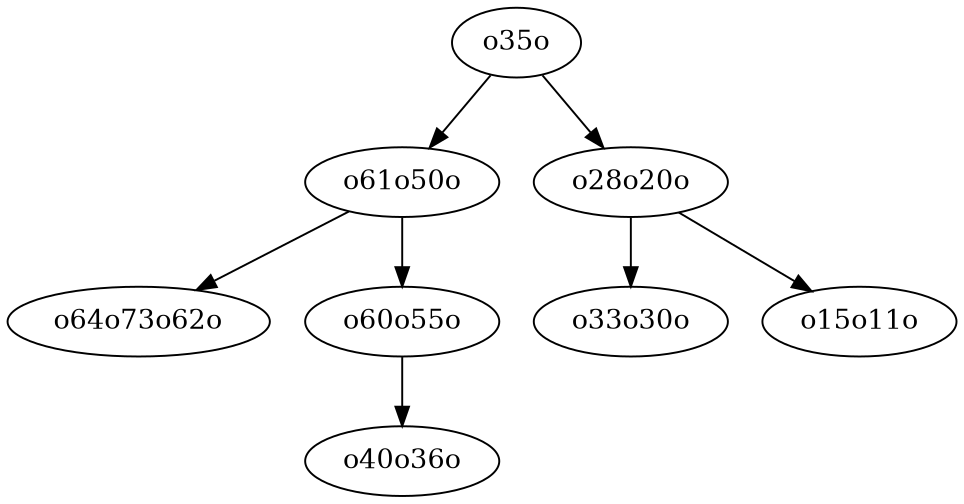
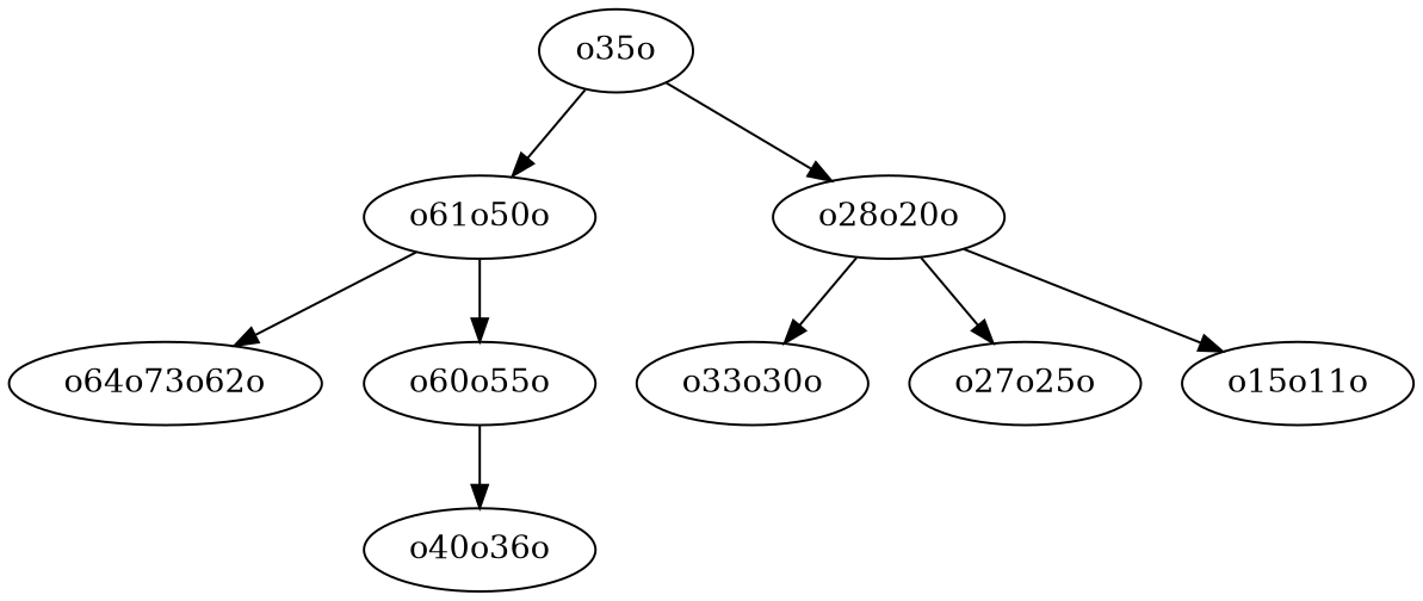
  digraph {
    o35o
    o61o50o
    o28o20o
    n4 [label=o64o73o62o]
    o60o55o
    o33o30o
+   o27o25o
    o15o11o
    o40o36o
    o35o -> o61o50o
    o35o -> o28o20o
    o61o50o -> n4
    o61o50o -> o60o55o
    o28o20o -> o33o30o
+   o28o20o -> o27o25o
    o28o20o -> o15o11o
    o60o55o -> o40o36o
  }
